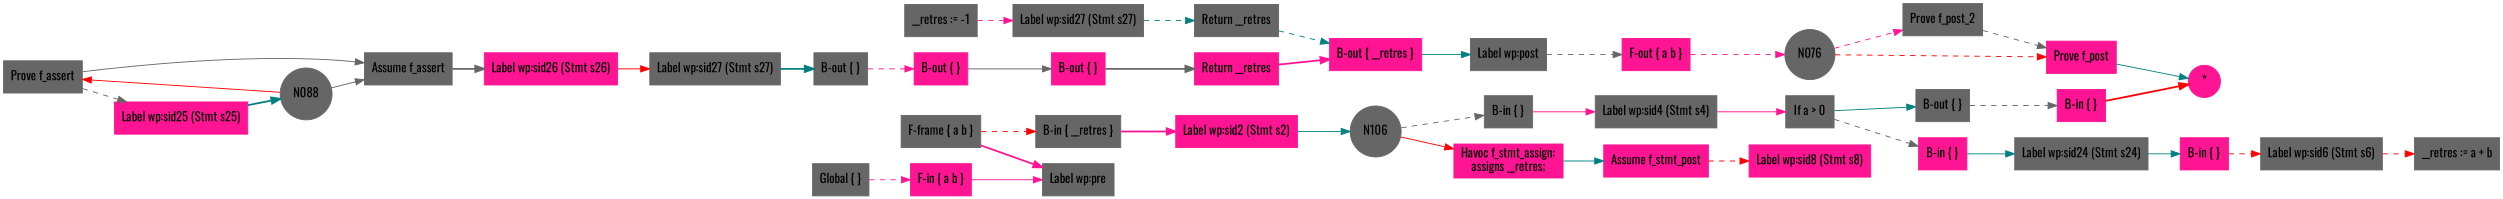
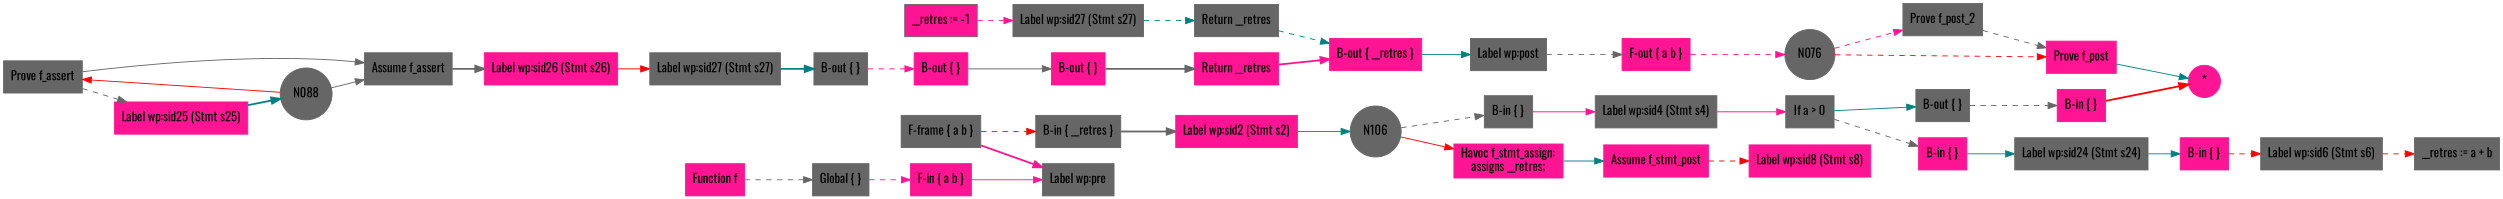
  digraph {
    fontname=Oswald
    rankdir=LR
    node [color=gray40 fontname=Oswald shape=box style=filled]
    edge [color=gray40 fontname=Oswald style=dashed]
    n1 [color=deeppink label="*" shape=circle]
    n2 [color=deeppink label="Prove f_post"]
    n3 [label="Prove f_post_2"]
    N076 [shape=circle]
    n5 [color=deeppink label="F-out { a b }"]
    n6 [label="Label wp:post"]
    n7 [color=deeppink label="B-out { __retres }"]
    n8 [color=deeppink label="Return __retres"]
    n9 [color=deeppink label="B-out { }"]
    n10 [color=deeppink label="B-out { }"]
    n11 [label="B-out { }"]
    n12 [label="Label wp:sid27 (Stmt s27)"]
    n13 [color=deeppink label="Label wp:sid26 (Stmt s26)"]
    n14 [label="Assume f_assert"]
    n15 [label="Prove f_assert"]
    n16 [color=deeppink label="Label wp:sid25 (Stmt s25)"]
    N088 [shape=circle]
    n18 [label="__retres := a + b"]
    n19 [label="Label wp:sid6 (Stmt s6)"]
    n20 [color=deeppink label="B-in { }"]
    n21 [label="Label wp:sid24 (Stmt s24)"]
    n22 [color=deeppink label="B-in { }"]
    n23 [label="Return __retres"]
    n24 [label="Label wp:sid27 (Stmt s27)"]
-   n25 [label="__retres := -1"]
+   n25 [label="__retres := -1" fillcolor=deeppink]
    n26 [color=deeppink label="Label wp:sid8 (Stmt s8)"]
    n27 [color=deeppink label="Assume f_stmt_post"]
    n28 [color=deeppink label="Havoc f_stmt_assign:\nassigns __retres;"]
    n29 [color=deeppink label="B-in { }"]
    n30 [label="B-out { }"]
    n31 [label="If a > 0"]
    n32 [label="Label wp:sid4 (Stmt s4)"]
    n33 [label="B-in { }"]
    N106 [shape=circle]
    n35 [color=deeppink label="Label wp:sid2 (Stmt s2)"]
    n36 [label="B-in { __retres }"]
    n37 [label="F-frame { a b }"]
    n38 [label="Label wp:pre"]
    n39 [color=deeppink label="F-in { a b }"]
    n40 [label="Global { }"]
+   n41 [color=deeppink label="Function f"]
    n2 -> n1 [color=teal style=solid]
    n3 -> n2
    N076 -> n2 [color=red]
    N076 -> n3 [color=deeppink]
    n5 -> N076 [color=deeppink]
    n6 -> n5
    n7 -> n6 [color=teal style=solid]
    n8 -> n7 [color=deeppink style=bold]
    n9 -> n8 [style=bold]
    n10 -> n9 [style=solid]
    n11 -> n10 [color=deeppink]
    n12 -> n11 [color=teal style=bold]
    n13 -> n12 [color=red style=solid]
    n14 -> n13 [style=bold]
    n15 -> n14 [style=solid]
    n15 -> n16
    n16 -> N088 [color=teal style=bold]
    N088 -> n14 [style=solid]
    N088 -> n15 [color=red style=solid]
    n19 -> n18 [color=red]
    n20 -> n19 [color=red]
    n21 -> n20 [color=teal style=solid]
    n22 -> n21 [color=teal style=solid]
    n23 -> n7 [color=teal]
    n24 -> n23 [color=teal]
    n25 -> n24 [color=deeppink]
    n27 -> n26 [color=red]
    n28 -> n27 [color=teal style=solid]
    n29 -> n1 [color=red style=bold]
    n30 -> n29
    n31 -> n22
    n31 -> n30 [color=teal style=solid]
    n32 -> n31 [color=deeppink style=solid]
    n33 -> n32 [color=deeppink style=solid]
    N106 -> n28 [color=red style=solid]
    N106 -> n33
    n35 -> N106 [color=teal style=solid]
-   n36 -> n35 [color=deeppink style=bold]
+   n36 -> n35 [style=bold]
    n37 -> n36 [color=red]
    n37 -> n38 [color=deeppink style=bold]
    n39 -> n38 [color=deeppink style=solid]
    n40 -> n39 [color=deeppink]
+   n41 -> n40
  }
